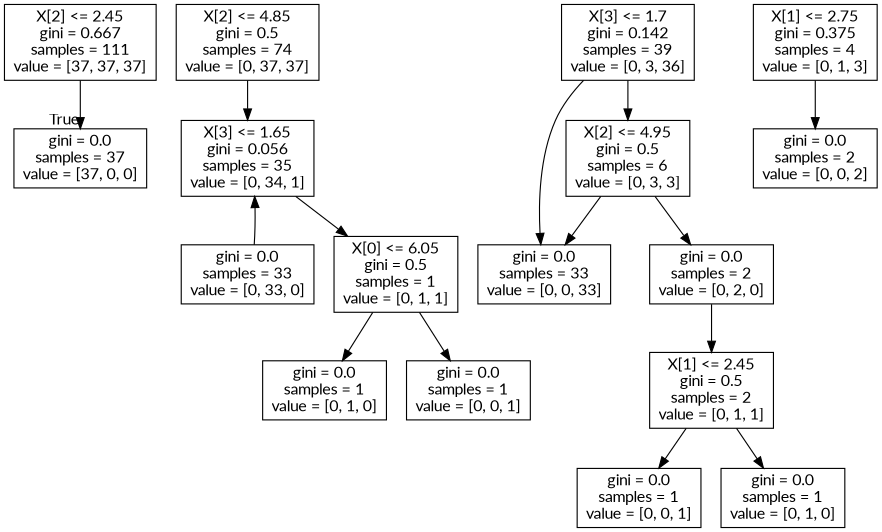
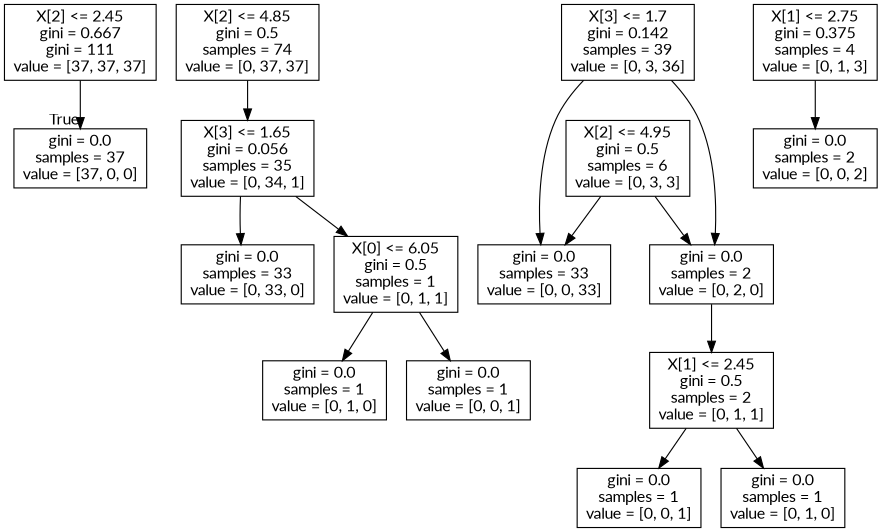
  digraph {
    fontname=Lato
    node [fontname=Lato shape=box]
    edge [fontname=Lato]
-   n1 [label="X[2] <= 2.45\ngini = 0.667\nsamples = 111\nvalue = [37, 37, 37]"]
+   n1 [label="X[2] <= 2.45\ngini = 0.667\ngini = 111\nvalue = [37, 37, 37]"]
    n2 [label="gini = 0.0\nsamples = 37\nvalue = [37, 0, 0]"]
    n3 [label="X[2] <= 4.85\ngini = 0.5\nsamples = 74\nvalue = [0, 37, 37]"]
    n4 [label="X[3] <= 1.65\ngini = 0.056\nsamples = 35\nvalue = [0, 34, 1]"]
    n5 [label="gini = 0.0\nsamples = 33\nvalue = [0, 33, 0]"]
    n6 [label="X[0] <= 6.05\ngini = 0.5\nsamples = 1\nvalue = [0, 1, 1]"]
    n7 [label="X[3] <= 1.7\ngini = 0.142\nsamples = 39\nvalue = [0, 3, 36]"]
    n8 [label="X[2] <= 4.95\ngini = 0.5\nsamples = 6\nvalue = [0, 3, 3]"]
    n9 [label="gini = 0.0\nsamples = 33\nvalue = [0, 0, 33]"]
    n10 [label="gini = 0.0\nsamples = 1\nvalue = [0, 1, 0]"]
    n11 [label="gini = 0.0\nsamples = 1\nvalue = [0, 0, 1]"]
    n12 [label="gini = 0.0\nsamples = 2\nvalue = [0, 2, 0]"]
    n13 [label="X[1] <= 2.45\ngini = 0.5\nsamples = 2\nvalue = [0, 1, 1]"]
    n14 [label="X[1] <= 2.75\ngini = 0.375\nsamples = 4\nvalue = [0, 1, 3]"]
    n15 [label="gini = 0.0\nsamples = 2\nvalue = [0, 0, 2]"]
    n16 [label="gini = 0.0\nsamples = 1\nvalue = [0, 0, 1]"]
    n17 [label="gini = 0.0\nsamples = 1\nvalue = [0, 1, 0]"]
    n1 -> n2 [headlabel=True labelangle=45 labeldistance=2.5]
    n3 -> n4
-   n5 -> n4
+   n4 -> n5
    n4 -> n6
    n6 -> n10
    n6 -> n11
-   n7 -> n8
+   n7 -> n12
    n7 -> n9
    n8 -> n9
    n8 -> n12
    n12 -> n13
    n13 -> n16
    n13 -> n17
    n14 -> n15
  }
